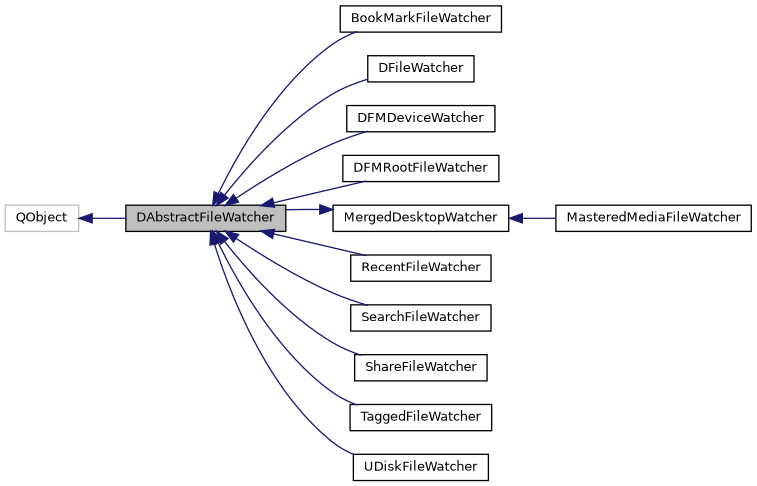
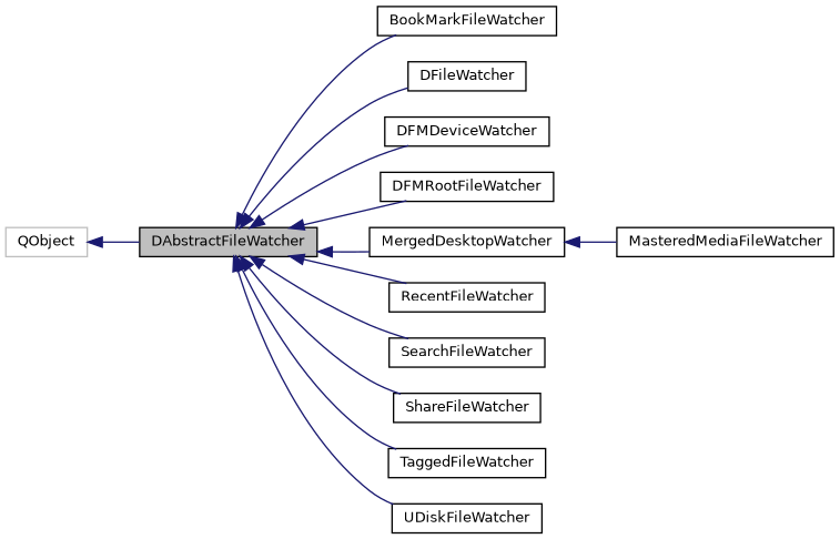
  digraph {
    rankdir=LR
    node [color=black fillcolor=white fontname=Helvetica fontsize=10 shape=record style=filled]
    edge [color=midnightblue dir=back fontname=Helvetica fontsize=10 labelfontname=Helvetica labelfontsize=10 style=solid]
    n1 [fillcolor=grey75 fontcolor=black height=0.2 label=DAbstractFileWatcher width=0.4]
    n2 [height=0.2 label=BookMarkFileWatcher width=0.4]
    n3 [height=0.2 label=DFileWatcher width=0.4]
    n4 [height=0.2 label=DFMDeviceWatcher width=0.4]
    n5 [height=0.2 label=DFMRootFileWatcher width=0.4]
    n6 [height=0.2 label=MergedDesktopWatcher width=0.4]
    n7 [height=0.2 label=RecentFileWatcher width=0.4]
    n8 [height=0.2 label=SearchFileWatcher width=0.4]
    n9 [height=0.2 label=ShareFileWatcher width=0.4]
    n10 [height=0.2 label=TaggedFileWatcher width=0.4]
    n11 [height=0.2 label=UDiskFileWatcher width=0.4]
    n12 [height=0.2 label=MasteredMediaFileWatcher width=0.4]
    n13 [color=grey75 height=0.2 label=QObject width=0.4]
    n1 -> n2
    n1 -> n3
    n1 -> n4
    n1 -> n5
-   n6 -> n1
+   n1 -> n6
    n1 -> n7
    n1 -> n8
    n1 -> n9
    n1 -> n10
    n1 -> n11
    n6 -> n12
    n13 -> n1
  }
